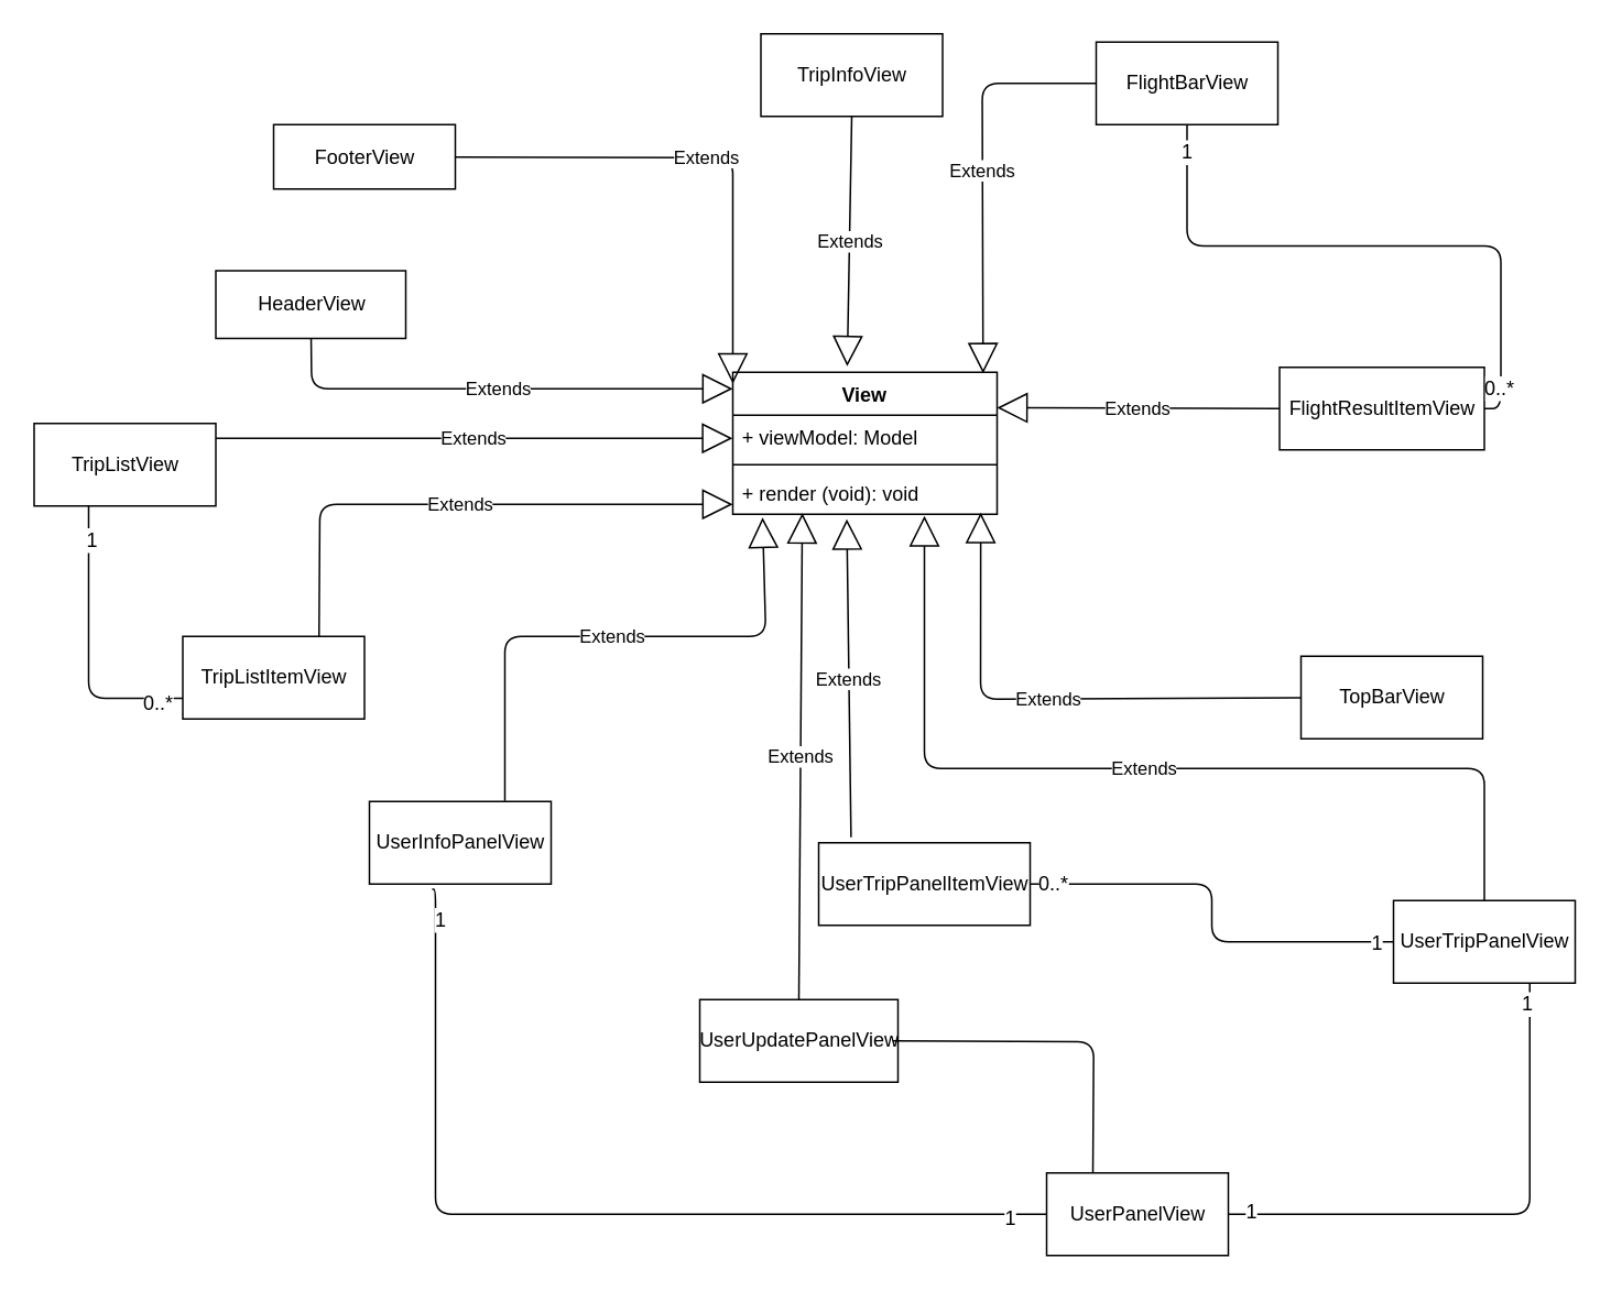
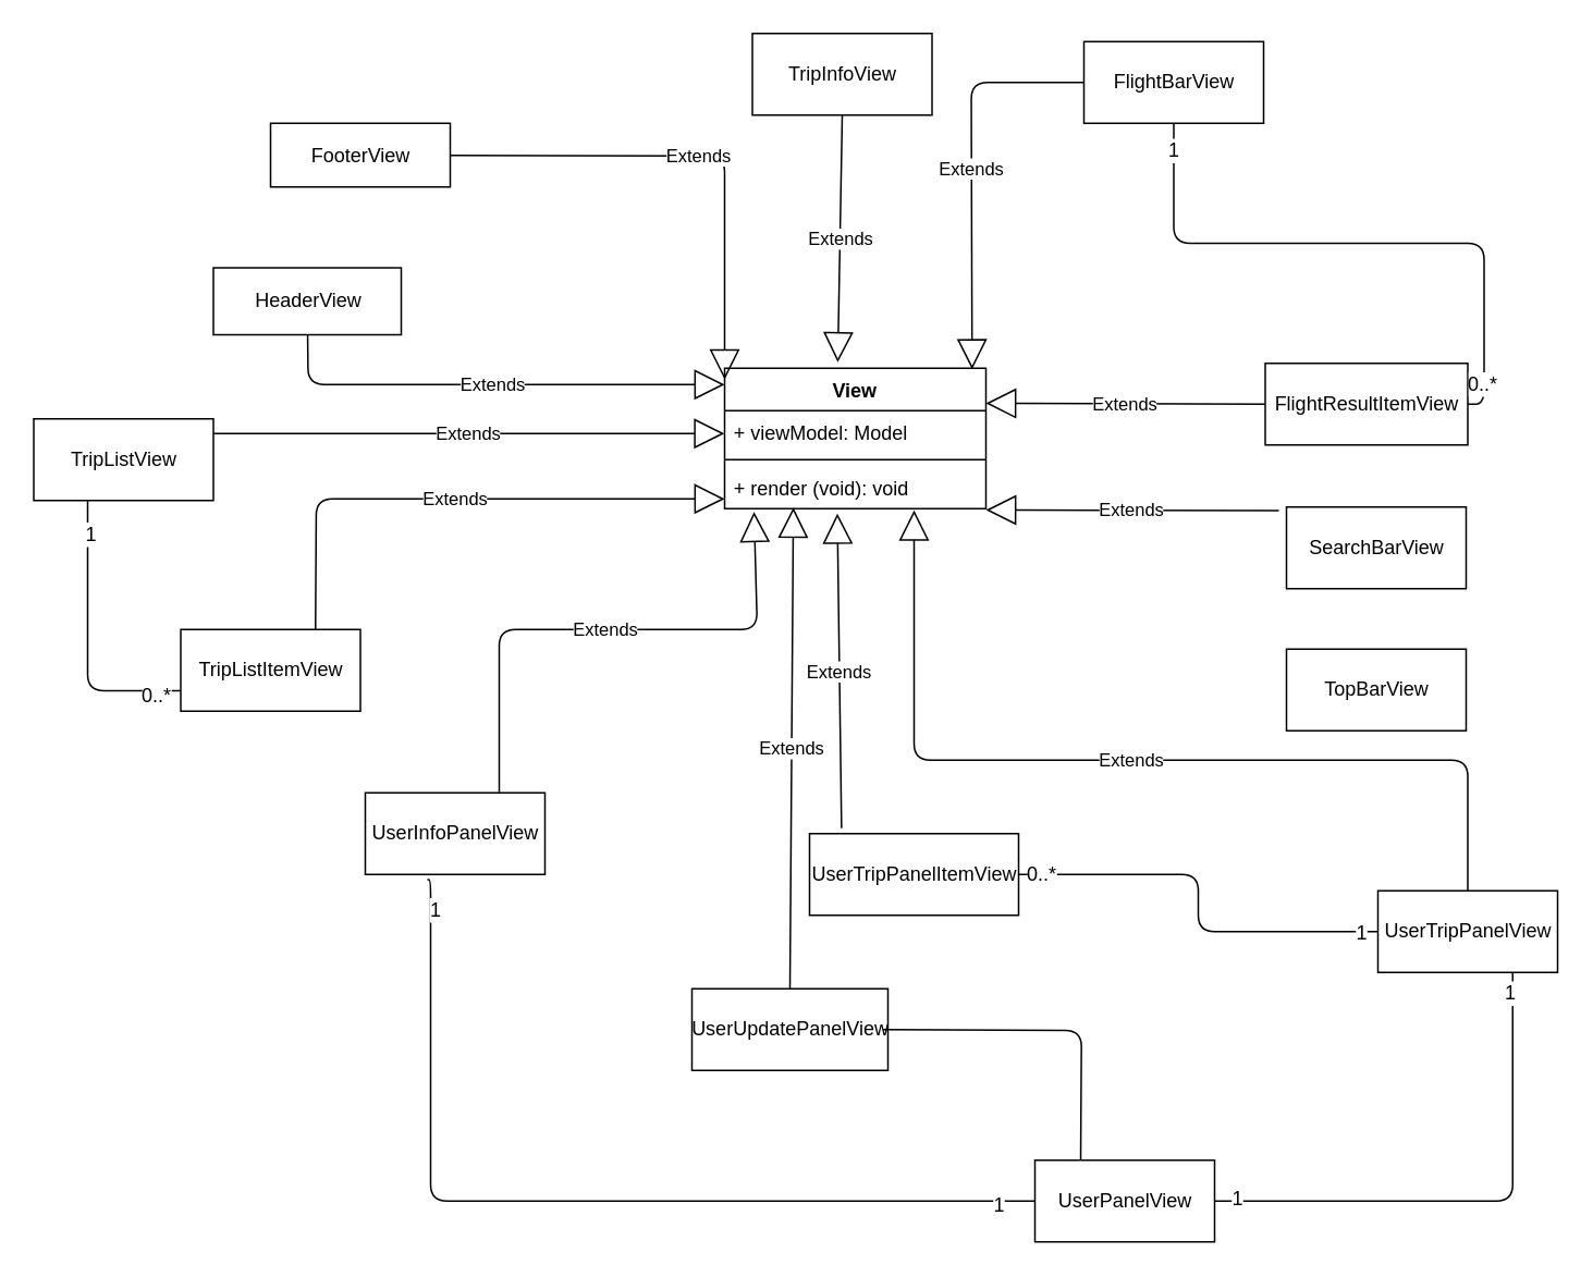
  <mxCell id="0" />
  <mxCell id="1" parent="0" />
  <mxCell id="2" value="View" style="swimlane;fontStyle=1;align=center;verticalAlign=top;childLayout=stackLayout;horizontal=1;startSize=26;horizontalStack=0;resizeParent=1;resizeParentMax=0;resizeLast=0;collapsible=1;marginBottom=0;" vertex="1" parent="1"><mxGeometry x="443" y="225" width="160" height="86" as="geometry" /></mxCell>
  <mxCell id="3" value="+ viewModel: Model&#10;" style="text;strokeColor=none;fillColor=none;align=left;verticalAlign=top;spacingLeft=4;spacingRight=4;overflow=hidden;rotatable=0;points=[[0,0.5],[1,0.5]];portConstraint=eastwest;" vertex="1" parent="2"><mxGeometry y="26" width="160" height="26" as="geometry" /></mxCell>
  <mxCell id="4" value="" style="line;strokeWidth=1;fillColor=none;align=left;verticalAlign=middle;spacingTop=-1;spacingLeft=3;spacingRight=3;rotatable=0;labelPosition=right;points=[];portConstraint=eastwest;" vertex="1" parent="2"><mxGeometry y="52" width="160" height="8" as="geometry" /></mxCell>
  <mxCell id="5" value="+ render (void): void " style="text;strokeColor=none;fillColor=none;align=left;verticalAlign=top;spacingLeft=4;spacingRight=4;overflow=hidden;rotatable=0;points=[[0,0.5],[1,0.5]];portConstraint=eastwest;" vertex="1" parent="2"><mxGeometry y="60" width="160" height="26" as="geometry" /></mxCell>
  <mxCell id="6" value="FlightBarView" style="html=1;" vertex="1" parent="1"><mxGeometry x="663" y="25" width="110" height="50" as="geometry" /></mxCell>
  <mxCell id="7" value="&lt;span&gt;FlightResultItemView&lt;/span&gt;" style="html=1;" vertex="1" parent="1"><mxGeometry x="774" y="222" width="124" height="50" as="geometry" /></mxCell>
  <mxCell id="8" value="Extends" style="endArrow=block;endSize=16;endFill=0;html=1;exitX=0;exitY=0.5;exitDx=0;exitDy=0;entryX=0.947;entryY=0.008;entryDx=0;entryDy=0;entryPerimeter=0;" edge="1" parent="1" source="6" target="2"><mxGeometry width="160" relative="1" as="geometry"><mxPoint x="443" y="430" as="sourcePoint" /><mxPoint x="603" y="228" as="targetPoint" /><Array as="points"><mxPoint x="594" y="50" /></Array></mxGeometry></mxCell>
  <mxCell id="9" value="Extends" style="endArrow=block;endSize=16;endFill=0;html=1;entryX=1;entryY=0.25;entryDx=0;entryDy=0;exitX=0;exitY=0.5;exitDx=0;exitDy=0;" edge="1" parent="1" source="7" target="2"><mxGeometry width="160" relative="1" as="geometry"><mxPoint x="443" y="430" as="sourcePoint" /><mxPoint x="603" y="430" as="targetPoint" /></mxGeometry></mxCell>
  <mxCell id="10" value="" style="endArrow=none;html=1;edgeStyle=orthogonalEdgeStyle;entryX=0.5;entryY=1;entryDx=0;entryDy=0;exitX=1;exitY=0.5;exitDx=0;exitDy=0;" edge="1" parent="1" source="7" target="6"><mxGeometry relative="1" as="geometry"><mxPoint x="443" y="460" as="sourcePoint" /><mxPoint x="603" y="460" as="targetPoint" /></mxGeometry></mxCell>
  <mxCell id="11" value="1" style="text;html=1;resizable=0;points=[];align=center;verticalAlign=middle;labelBackgroundColor=#ffffff;" vertex="1" connectable="0" parent="10"><mxGeometry x="0.916" y="1" relative="1" as="geometry"><mxPoint as="offset" /></mxGeometry></mxCell>
  <mxCell id="12" value="0..*" style="text;html=1;resizable=0;points=[];align=center;verticalAlign=middle;labelBackgroundColor=#ffffff;" vertex="1" connectable="0" parent="10"><mxGeometry x="-0.874" y="2" relative="1" as="geometry"><mxPoint as="offset" /></mxGeometry></mxCell>
  <mxCell id="13" value="FooterView" style="html=1;" vertex="1" parent="1"><mxGeometry x="165" y="75" width="110" height="39" as="geometry" /></mxCell>
  <mxCell id="14" value="HeaderView" style="html=1;" vertex="1" parent="1"><mxGeometry x="130" y="163.5" width="115" height="41" as="geometry" /></mxCell>
  <mxCell id="15" value="Extends" style="endArrow=block;endSize=16;endFill=0;html=1;entryX=0;entryY=0.081;entryDx=0;entryDy=0;entryPerimeter=0;" edge="1" parent="1" source="13" target="2"><mxGeometry width="160" relative="1" as="geometry"><mxPoint x="313" y="560" as="sourcePoint" /><mxPoint x="473" y="560" as="targetPoint" /><Array as="points"><mxPoint x="443" y="95" /></Array></mxGeometry></mxCell>
  <mxCell id="16" value="Extends" style="endArrow=block;endSize=16;endFill=0;html=1;exitX=0.5;exitY=1;exitDx=0;exitDy=0;" edge="1" parent="1"><mxGeometry width="160" relative="1" as="geometry"><mxPoint x="187.714" y="204.667" as="sourcePoint" /><mxPoint x="443" y="235" as="targetPoint" /><Array as="points"><mxPoint x="188" y="235" /></Array></mxGeometry></mxCell>
  <mxCell id="17" value="TopBarView" style="html=1;" vertex="1" parent="1"><mxGeometry x="787" y="397" width="110" height="50" as="geometry" /></mxCell>
- <mxCell id="18" value="Extends" style="endArrow=block;endSize=16;endFill=0;html=1;entryX=0.938;entryY=0.962;entryDx=0;entryDy=0;entryPerimeter=0;" edge="1" parent="1" source="17" target="5"><mxGeometry width="160" relative="1" as="geometry"><mxPoint x="313" y="600" as="sourcePoint" /><mxPoint x="603" y="320" as="targetPoint" /><Array as="points"><mxPoint x="593" y="423" /></Array></mxGeometry></mxCell>
+ <mxCell id="19" value="SearchBarView" style="html=1;" vertex="1" parent="1"><mxGeometry x="787" y="310" width="110" height="50" as="geometry" /></mxCell>
+ <mxCell id="20" value="Extends" style="endArrow=block;endSize=16;endFill=0;html=1;entryX=1;entryY=1.031;entryDx=0;entryDy=0;entryPerimeter=0;exitX=-0.042;exitY=0.044;exitDx=0;exitDy=0;exitPerimeter=0;" edge="1" parent="1" source="19" target="5"><mxGeometry width="160" relative="1" as="geometry"><mxPoint x="783" y="312" as="sourcePoint" /><mxPoint x="413" y="550" as="targetPoint" /></mxGeometry></mxCell>
  <mxCell id="21" value="UserPanelView" style="html=1;" vertex="1" parent="1"><mxGeometry x="633" y="710" width="110" height="50" as="geometry" /></mxCell>
  <mxCell id="22" value="UserInfoPanelView" style="html=1;" vertex="1" parent="1"><mxGeometry x="223" y="485" width="110" height="50" as="geometry" /></mxCell>
  <mxCell id="23" value="UserUpdatePanelView" style="html=1;" vertex="1" parent="1"><mxGeometry x="423" y="605" width="120" height="50" as="geometry" /></mxCell>
  <mxCell id="24" value="UserTripPanelView" style="html=1;" vertex="1" parent="1"><mxGeometry x="843" y="545" width="110" height="50" as="geometry" /></mxCell>
  <mxCell id="25" value="UserTripPanelItemView" style="html=1;" vertex="1" parent="1"><mxGeometry x="495" y="510" width="128" height="50" as="geometry" /></mxCell>
  <mxCell id="26" value="" style="endArrow=none;html=1;edgeStyle=orthogonalEdgeStyle;entryX=1;entryY=0.5;entryDx=0;entryDy=0;exitX=0;exitY=0.5;exitDx=0;exitDy=0;" edge="1" parent="1" source="24" target="25"><mxGeometry relative="1" as="geometry"><mxPoint x="228" y="1175" as="sourcePoint" /><mxPoint x="388" y="1175" as="targetPoint" /></mxGeometry></mxCell>
  <mxCell id="27" value="0..*" style="text;html=1;resizable=0;points=[];align=center;verticalAlign=middle;labelBackgroundColor=#ffffff;" vertex="1" connectable="0" parent="26"><mxGeometry x="0.9" y="-1" relative="1" as="geometry"><mxPoint as="offset" /></mxGeometry></mxCell>
  <mxCell id="28" value="1" style="text;html=1;resizable=0;points=[];align=center;verticalAlign=middle;labelBackgroundColor=#ffffff;" vertex="1" connectable="0" parent="26"><mxGeometry x="-0.916" relative="1" as="geometry"><mxPoint as="offset" /></mxGeometry></mxCell>
  <mxCell id="29" value="Extends" style="endArrow=block;endSize=16;endFill=0;html=1;exitX=0.75;exitY=0;exitDx=0;exitDy=0;" edge="1" parent="1"><mxGeometry width="160" relative="1" as="geometry"><mxPoint x="305" y="484.706" as="sourcePoint" /><mxPoint x="461" y="313" as="targetPoint" /><Array as="points"><mxPoint x="305" y="385" /><mxPoint x="463" y="385" /></Array></mxGeometry></mxCell>
  <mxCell id="30" value="Extends" style="endArrow=block;endSize=16;endFill=0;html=1;entryX=0.263;entryY=0.975;entryDx=0;entryDy=0;entryPerimeter=0;exitX=0.5;exitY=0;exitDx=0;exitDy=0;" edge="1" parent="1" source="23" target="5"><mxGeometry width="160" relative="1" as="geometry"><mxPoint x="103" y="895" as="sourcePoint" /><mxPoint x="263" y="895" as="targetPoint" /></mxGeometry></mxCell>
  <mxCell id="31" value="Extends" style="endArrow=block;endSize=16;endFill=0;html=1;exitX=0.153;exitY=-0.068;exitDx=0;exitDy=0;exitPerimeter=0;" edge="1" parent="1" source="25"><mxGeometry width="160" relative="1" as="geometry"><mxPoint x="103" y="895" as="sourcePoint" /><mxPoint x="512" y="314" as="targetPoint" /></mxGeometry></mxCell>
  <mxCell id="32" value="Extends" style="endArrow=block;endSize=16;endFill=0;html=1;entryX=0.725;entryY=1.038;entryDx=0;entryDy=0;entryPerimeter=0;exitX=0.5;exitY=0;exitDx=0;exitDy=0;" edge="1" parent="1" source="24" target="5"><mxGeometry width="160" relative="1" as="geometry"><mxPoint x="103" y="895" as="sourcePoint" /><mxPoint x="263" y="895" as="targetPoint" /><Array as="points"><mxPoint x="898" y="465" /><mxPoint x="559" y="465" /></Array></mxGeometry></mxCell>
  <mxCell id="33" value="" style="endArrow=none;html=1;edgeStyle=orthogonalEdgeStyle;entryX=0;entryY=0.5;entryDx=0;entryDy=0;exitX=0.345;exitY=1.062;exitDx=0;exitDy=0;exitPerimeter=0;" edge="1" parent="1" source="22" target="21"><mxGeometry relative="1" as="geometry"><mxPoint x="228" y="1175" as="sourcePoint" /><mxPoint x="388" y="1175" as="targetPoint" /><Array as="points"><mxPoint x="263" y="538" /><mxPoint x="263" y="735" /></Array></mxGeometry></mxCell>
  <mxCell id="34" value="1&lt;br&gt;" style="text;html=1;resizable=0;points=[];align=center;verticalAlign=middle;labelBackgroundColor=#ffffff;" vertex="1" connectable="0" parent="33"><mxGeometry x="-0.928" y="2" relative="1" as="geometry"><mxPoint as="offset" /></mxGeometry></mxCell>
  <mxCell id="35" value="1" style="text;html=1;resizable=0;points=[];align=center;verticalAlign=middle;labelBackgroundColor=#ffffff;" vertex="1" connectable="0" parent="33"><mxGeometry x="0.921" y="-2" relative="1" as="geometry"><mxPoint as="offset" /></mxGeometry></mxCell>
  <mxCell id="36" value="" style="endArrow=none;html=1;edgeStyle=orthogonalEdgeStyle;entryX=0.25;entryY=0;entryDx=0;entryDy=0;exitX=1;exitY=0.5;exitDx=0;exitDy=0;" edge="1" parent="1"><mxGeometry relative="1" as="geometry"><mxPoint x="540" y="630" as="sourcePoint" /><mxPoint x="661" y="710" as="targetPoint" /></mxGeometry></mxCell>
  <mxCell id="37" value="" style="endArrow=none;html=1;edgeStyle=orthogonalEdgeStyle;exitX=0.75;exitY=1;exitDx=0;exitDy=0;entryX=1;entryY=0.5;entryDx=0;entryDy=0;" edge="1" parent="1" source="24" target="21"><mxGeometry relative="1" as="geometry"><mxPoint x="228" y="1175" as="sourcePoint" /><mxPoint x="388" y="1175" as="targetPoint" /><Array as="points"><mxPoint x="925" y="735" /></Array></mxGeometry></mxCell>
  <mxCell id="38" value="1" style="text;html=1;resizable=0;points=[];align=center;verticalAlign=middle;labelBackgroundColor=#ffffff;" vertex="1" connectable="0" parent="37"><mxGeometry x="-0.928" y="-2" relative="1" as="geometry"><mxPoint as="offset" /></mxGeometry></mxCell>
  <mxCell id="39" value="1" style="text;html=1;resizable=0;points=[];align=center;verticalAlign=middle;labelBackgroundColor=#ffffff;" vertex="1" connectable="0" parent="37"><mxGeometry x="0.916" y="-2" relative="1" as="geometry"><mxPoint as="offset" /></mxGeometry></mxCell>
  <mxCell id="40" value="TripInfoView" style="html=1;" vertex="1" parent="1"><mxGeometry x="460" y="20" width="110" height="50" as="geometry" /></mxCell>
  <mxCell id="41" value="TripListItemView" style="html=1;" vertex="1" parent="1"><mxGeometry x="110" y="385" width="110" height="50" as="geometry" /></mxCell>
  <mxCell id="42" value="TripListView&lt;br&gt;" style="html=1;" vertex="1" parent="1"><mxGeometry x="20" y="256" width="110" height="50" as="geometry" /></mxCell>
  <mxCell id="43" value="" style="endArrow=none;html=1;edgeStyle=orthogonalEdgeStyle;entryX=0;entryY=0.75;entryDx=0;entryDy=0;" edge="1" parent="1" target="41"><mxGeometry relative="1" as="geometry"><mxPoint x="53" y="306" as="sourcePoint" /><mxPoint x="100" y="1175" as="targetPoint" /><Array as="points"><mxPoint x="53" y="306" /><mxPoint x="53" y="423" /></Array></mxGeometry></mxCell>
  <mxCell id="44" value="1" style="text;html=1;resizable=0;points=[];align=center;verticalAlign=middle;labelBackgroundColor=#ffffff;" vertex="1" connectable="0" parent="43"><mxGeometry x="-0.768" y="1" relative="1" as="geometry"><mxPoint as="offset" /></mxGeometry></mxCell>
  <mxCell id="45" value="0..*" style="text;html=1;resizable=0;points=[];align=center;verticalAlign=middle;labelBackgroundColor=#ffffff;" vertex="1" connectable="0" parent="43"><mxGeometry x="0.823" y="-3" relative="1" as="geometry"><mxPoint as="offset" /></mxGeometry></mxCell>
  <mxCell id="46" value="Extends" style="endArrow=block;endSize=16;endFill=0;html=1;exitX=0.5;exitY=1;exitDx=0;exitDy=0;entryX=0.433;entryY=-0.042;entryDx=0;entryDy=0;entryPerimeter=0;" edge="1" parent="1" source="40" target="2"><mxGeometry width="160" relative="1" as="geometry"><mxPoint x="205.857" y="414.571" as="sourcePoint" /><mxPoint x="547" y="215" as="targetPoint" /></mxGeometry></mxCell>
  <mxCell id="47" value="Extends" style="endArrow=block;endSize=16;endFill=0;html=1;exitX=0.75;exitY=0;exitDx=0;exitDy=0;" edge="1" parent="1" source="41"><mxGeometry width="160" relative="1" as="geometry"><mxPoint x="-67" y="1175" as="sourcePoint" /><mxPoint x="443" y="305" as="targetPoint" /><Array as="points"><mxPoint x="193" y="305" /></Array></mxGeometry></mxCell>
  <mxCell id="48" value="Extends" style="endArrow=block;endSize=16;endFill=0;html=1;entryX=0;entryY=0.5;entryDx=0;entryDy=0;" edge="1" parent="1"><mxGeometry width="160" relative="1" as="geometry"><mxPoint x="130" y="265" as="sourcePoint" /><mxPoint x="442.857" y="265" as="targetPoint" /></mxGeometry></mxCell>
